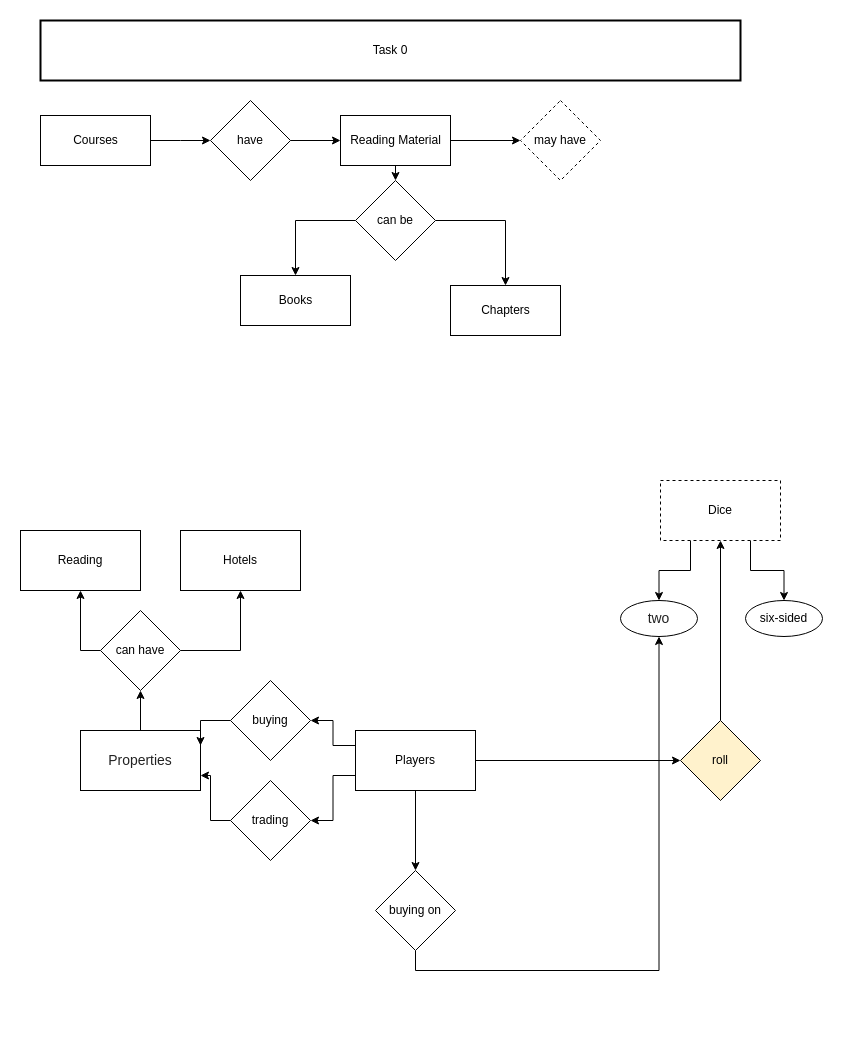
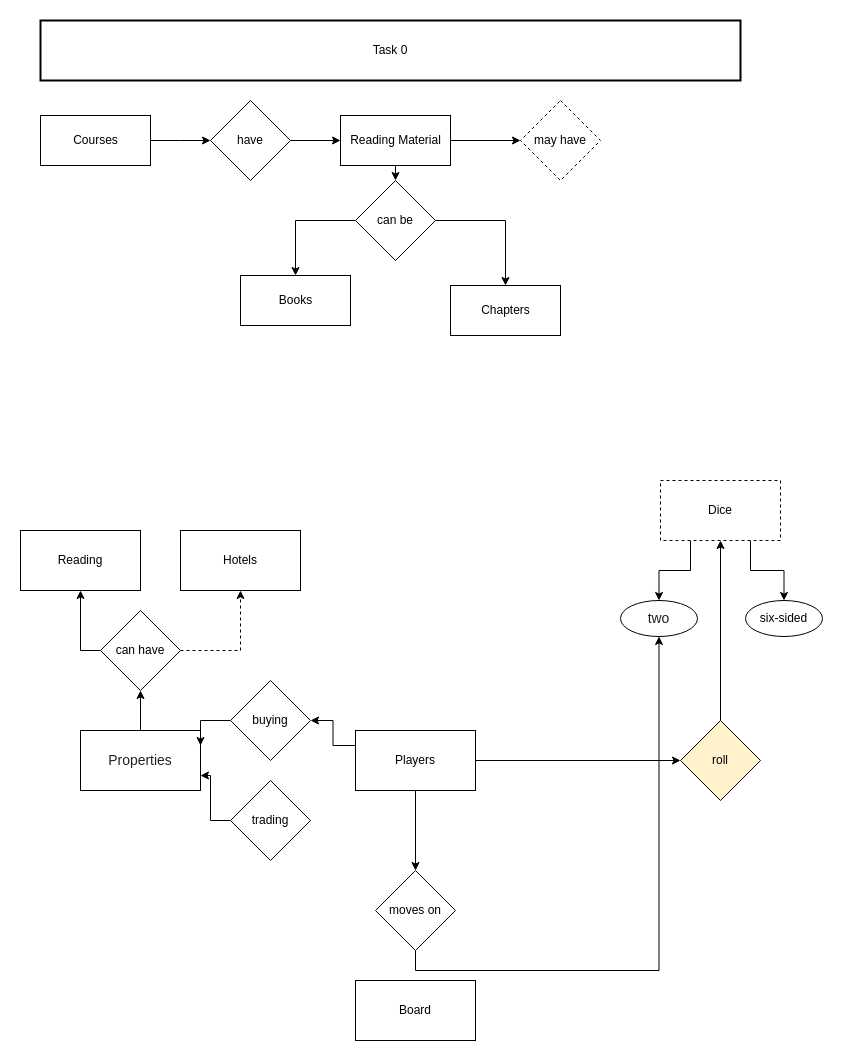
  <mxCell id="0" />
  <mxCell id="1" parent="0" />
  <mxCell id="2" value="Task 0" parent="1" style="rounded=0;whiteSpace=wrap;html=1;strokeWidth=2;" vertex="1"><mxGeometry as="geometry" y="20" x="40" height="60" width="700" /></mxCell>
  <mxCell id="3" value="" parent="1" style="group" vertex="1" connectable="0"><mxGeometry as="geometry" y="100" x="40" height="235" width="730" /></mxCell>
  <mxCell id="4" value="have " parent="3" style="rhombus;whiteSpace=wrap;html=1;" vertex="1"><mxGeometry as="geometry" x="170" height="80" width="80" /></mxCell>
  <mxCell id="5" value="may have " parent="3" style="rhombus;whiteSpace=wrap;html=1;dashed=1;" vertex="1"><mxGeometry as="geometry" x="480" height="80" width="80" /></mxCell>
  <mxCell id="6" value="" parent="3" style="group" vertex="1" connectable="0"><mxGeometry as="geometry" y="15" height="220" width="730" /></mxCell>
  <mxCell id="7" parent="6" edge="1" style="edgeStyle=orthogonalEdgeStyle;rounded=0;orthogonalLoop=1;jettySize=auto;html=1;exitX=1;exitY=0.5;exitDx=0;exitDy=0;" source="8"><mxGeometry as="geometry" relative="1"><mxPoint as="targetPoint" y="25" x="170" /></mxGeometry></mxCell>
  <mxCell id="8" value="Courses" parent="6" style="html=1;" vertex="1"><mxGeometry as="geometry" height="50" width="110" /></mxCell>
  <mxCell id="9" value="Reading Material" parent="6" style="html=1;" vertex="1"><mxGeometry as="geometry" x="300" height="50" width="110" /></mxCell>
  <mxCell id="10" value="Books" parent="6" style="html=1;" vertex="1"><mxGeometry x="200" y="160" as="geometry" height="50" width="110" /></mxCell>
  <mxCell id="11" value="Chapters" parent="6" style="html=1;" vertex="1"><mxGeometry as="geometry" y="170" x="410" height="50" width="110" /></mxCell>
  <mxCell id="12" parent="6" target="10" edge="1" style="edgeStyle=orthogonalEdgeStyle;rounded=0;orthogonalLoop=1;jettySize=auto;html=1;exitX=0;exitY=0.5;exitDx=0;exitDy=0;entryX=0.5;entryY=0;entryDx=0;entryDy=0;" source="14"><mxGeometry as="geometry" relative="1" /></mxCell>
  <mxCell id="13" parent="6" target="11" edge="1" style="edgeStyle=orthogonalEdgeStyle;rounded=0;orthogonalLoop=1;jettySize=auto;html=1;exitX=1;exitY=0.5;exitDx=0;exitDy=0;entryX=0.5;entryY=0;entryDx=0;entryDy=0;" source="14"><mxGeometry as="geometry" relative="1" /></mxCell>
  <mxCell id="14" value="can be" parent="6" style="rhombus;whiteSpace=wrap;html=1;" vertex="1"><mxGeometry as="geometry" y="65" x="315" height="80" width="80" /></mxCell>
  <mxCell id="15" parent="6" target="14" edge="1" style="edgeStyle=orthogonalEdgeStyle;rounded=0;orthogonalLoop=1;jettySize=auto;html=1;exitX=0.5;exitY=1;exitDx=0;exitDy=0;entryX=0.5;entryY=0;entryDx=0;entryDy=0;" source="9"><mxGeometry as="geometry" relative="1" /></mxCell>
  <mxCell id="16" parent="3" target="5" edge="1" style="edgeStyle=orthogonalEdgeStyle;rounded=0;orthogonalLoop=1;jettySize=auto;html=1;exitX=1;exitY=0.5;exitDx=0;exitDy=0;entryX=0;entryY=0.5;entryDx=0;entryDy=0;" source="9"><mxGeometry as="geometry" relative="1"><mxPoint as="targetPoint" y="10" x="450" /></mxGeometry></mxCell>
  <mxCell id="17" value="" parent="3" target="9" edge="1" style="edgeStyle=orthogonalEdgeStyle;rounded=0;orthogonalLoop=1;jettySize=auto;html=1;" source="4"><mxGeometry as="geometry" relative="1" /></mxCell>
  <mxCell id="18" parent="1" target="27" edge="1" style="edgeStyle=orthogonalEdgeStyle;rounded=0;orthogonalLoop=1;jettySize=auto;html=1;exitX=1;exitY=0.5;exitDx=0;exitDy=0;entryX=0;entryY=0.5;entryDx=0;entryDy=0;" source="22"><mxGeometry as="geometry" relative="1" /></mxCell>
  <mxCell id="19" parent="1" target="31" edge="1" style="edgeStyle=orthogonalEdgeStyle;rounded=0;orthogonalLoop=1;jettySize=auto;html=1;exitX=0.5;exitY=1;exitDx=0;exitDy=0;entryX=0.5;entryY=0;entryDx=0;entryDy=0;" source="22"><mxGeometry as="geometry" relative="1" /></mxCell>
- <mxCell id="20" parent="1" target="36" edge="1" style="edgeStyle=orthogonalEdgeStyle;rounded=0;orthogonalLoop=1;jettySize=auto;html=1;exitX=0;exitY=0.75;exitDx=0;exitDy=0;entryX=1;entryY=0.5;entryDx=0;entryDy=0;" source="22"><mxGeometry as="geometry" relative="1" /></mxCell>
  <mxCell id="21" parent="1" target="38" edge="1" style="edgeStyle=orthogonalEdgeStyle;rounded=0;orthogonalLoop=1;jettySize=auto;html=1;exitX=0;exitY=0.25;exitDx=0;exitDy=0;entryX=1;entryY=0.5;entryDx=0;entryDy=0;" source="22"><mxGeometry as="geometry" relative="1" /></mxCell>
  <mxCell id="22" value="Players" parent="1" style="rounded=0;whiteSpace=wrap;html=1;strokeWidth=1;" vertex="1"><mxGeometry as="geometry" y="730" x="355" height="60" width="120" /></mxCell>
  <mxCell id="23" parent="1" target="28" edge="1" style="edgeStyle=orthogonalEdgeStyle;rounded=0;orthogonalLoop=1;jettySize=auto;html=1;exitX=0.25;exitY=1;exitDx=0;exitDy=0;entryX=0.5;entryY=0;entryDx=0;entryDy=0;" source="25"><mxGeometry as="geometry" relative="1" /></mxCell>
  <mxCell id="24" parent="1" target="29" edge="1" style="edgeStyle=orthogonalEdgeStyle;rounded=0;orthogonalLoop=1;jettySize=auto;html=1;exitX=0.75;exitY=1;exitDx=0;exitDy=0;entryX=0.5;entryY=0;entryDx=0;entryDy=0;" source="25"><mxGeometry as="geometry" relative="1" /></mxCell>
  <mxCell id="25" value="Dice" parent="1" style="rounded=0;whiteSpace=wrap;html=1;strokeWidth=1;dashed=1;" vertex="1"><mxGeometry as="geometry" y="480" x="660" height="60" width="120" /></mxCell>
  <mxCell id="26" parent="1" target="25" edge="1" style="edgeStyle=orthogonalEdgeStyle;rounded=0;orthogonalLoop=1;jettySize=auto;html=1;exitX=0.5;exitY=0;exitDx=0;exitDy=0;entryX=0.5;entryY=1;entryDx=0;entryDy=0;" source="27"><mxGeometry as="geometry" relative="1" /></mxCell>
  <mxCell id="27" value="roll" parent="1" style="rhombus;whiteSpace=wrap;html=1;fillColor=#fff2cc;" vertex="1"><mxGeometry as="geometry" y="720" x="680" height="80" width="80" /></mxCell>
  <mxCell id="28" value="&lt;span style=&quot;display: inline ; float: none ; background-color: rgb(255 , 255 , 255) ; color: rgb(34 , 34 , 34) ; font-family: sans-serif ; font-size: 13.93px ; font-style: normal ; font-variant: normal ; font-weight: 400 ; letter-spacing: normal ; line-height: inherit ; text-align: left ; text-decoration: none ; text-indent: 0px ; text-transform: none ; white-space: normal ; word-spacing: 0px&quot;&gt;two&lt;/span&gt;" parent="1" style="ellipse;whiteSpace=wrap;html=1;strokeWidth=1;" vertex="1"><mxGeometry as="geometry" y="600" x="620" height="36" width="77" /></mxCell>
  <mxCell id="29" value="six-sided" parent="1" style="ellipse;whiteSpace=wrap;html=1;strokeWidth=1;" vertex="1"><mxGeometry as="geometry" y="600" x="745" height="36" width="77" /></mxCell>
  <mxCell id="30" parent="1" target="28" edge="1" style="edgeStyle=orthogonalEdgeStyle;rounded=0;orthogonalLoop=1;jettySize=auto;html=1;exitX=0.5;exitY=1;exitDx=0;exitDy=0;" source="31"><mxGeometry as="geometry" relative="1" /></mxCell>
- <mxCell id="31" value="buying on" parent="1" style="rhombus;whiteSpace=wrap;html=1;" vertex="1"><mxGeometry as="geometry" y="870" x="375" height="80" width="80" /></mxCell>
+ <mxCell id="31" value="moves on" parent="1" style="rhombus;whiteSpace=wrap;html=1;" vertex="1"><mxGeometry as="geometry" y="870" x="375" height="80" width="80" /></mxCell>
+ <mxCell id="32" value="Board" parent="1" style="rounded=0;whiteSpace=wrap;html=1;strokeWidth=1;" vertex="1"><mxGeometry as="geometry" y="980" x="355" height="60" width="120" /></mxCell>
  <mxCell id="33" parent="1" target="41" edge="1" style="edgeStyle=orthogonalEdgeStyle;rounded=0;orthogonalLoop=1;jettySize=auto;html=1;exitX=0.5;exitY=0;exitDx=0;exitDy=0;entryX=0.5;entryY=1;entryDx=0;entryDy=0;" source="34"><mxGeometry as="geometry" relative="1" /></mxCell>
  <mxCell id="34" value="&lt;span style=&quot;display: inline ; float: none ; background-color: rgb(255 , 255 , 255) ; color: rgb(34 , 34 , 34) ; font-family: sans-serif ; font-size: 13.93px ; font-style: normal ; font-variant: normal ; font-weight: 400 ; letter-spacing: normal ; line-height: inherit ; text-align: left ; text-decoration: none ; text-indent: 0px ; text-transform: none ; white-space: normal ; word-spacing: 0px&quot;&gt;Properties&lt;/span&gt;" parent="1" style="rounded=0;whiteSpace=wrap;html=1;strokeWidth=1;" vertex="1"><mxGeometry as="geometry" y="730" x="80" height="60" width="120" /></mxCell>
  <mxCell id="35" parent="1" target="34" edge="1" style="edgeStyle=orthogonalEdgeStyle;rounded=0;orthogonalLoop=1;jettySize=auto;html=1;exitX=0;exitY=0.5;exitDx=0;exitDy=0;entryX=1;entryY=0.75;entryDx=0;entryDy=0;" source="36"><mxGeometry as="geometry" relative="1" /></mxCell>
  <mxCell id="36" value="trading" parent="1" style="rhombus;whiteSpace=wrap;html=1;" vertex="1"><mxGeometry as="geometry" y="780" x="230" height="80" width="80" /></mxCell>
  <mxCell id="37" parent="1" target="34" edge="1" style="edgeStyle=orthogonalEdgeStyle;rounded=0;orthogonalLoop=1;jettySize=auto;html=1;exitX=0;exitY=0.5;exitDx=0;exitDy=0;entryX=1;entryY=0.25;entryDx=0;entryDy=0;" source="38"><mxGeometry as="geometry" relative="1" /></mxCell>
  <mxCell id="38" value="buying" parent="1" style="rhombus;whiteSpace=wrap;html=1;" vertex="1"><mxGeometry as="geometry" y="680" x="230" height="80" width="80" /></mxCell>
- <mxCell id="39" parent="1" target="43" edge="1" style="edgeStyle=orthogonalEdgeStyle;rounded=0;orthogonalLoop=1;jettySize=auto;html=1;exitX=1;exitY=0.5;exitDx=0;exitDy=0;entryX=0.5;entryY=1;entryDx=0;entryDy=0;" source="41"><mxGeometry as="geometry" relative="1" /></mxCell>
+ <mxCell id="39" parent="1" target="43" edge="1" style="edgeStyle=orthogonalEdgeStyle;rounded=0;orthogonalLoop=1;jettySize=auto;html=1;exitX=1;exitY=0.5;exitDx=0;exitDy=0;entryX=0.5;entryY=1;entryDx=0;entryDy=0;dashed=1;" source="41"><mxGeometry as="geometry" relative="1" /></mxCell>
  <mxCell id="40" parent="1" target="42" edge="1" style="edgeStyle=orthogonalEdgeStyle;rounded=0;orthogonalLoop=1;jettySize=auto;html=1;exitX=0;exitY=0.5;exitDx=0;exitDy=0;" source="41"><mxGeometry as="geometry" relative="1" /></mxCell>
  <mxCell id="41" value="can have" parent="1" style="rhombus;whiteSpace=wrap;html=1;" vertex="1"><mxGeometry as="geometry" y="610" x="100" height="80" width="80" /></mxCell>
  <mxCell id="42" value="Reading" parent="1" style="rounded=0;whiteSpace=wrap;html=1;strokeWidth=1;" vertex="1"><mxGeometry as="geometry" y="530" height="60" width="120" x="20" /></mxCell>
  <mxCell id="43" value="Hotels" parent="1" style="rounded=0;whiteSpace=wrap;html=1;strokeWidth=1;" vertex="1"><mxGeometry as="geometry" y="530" x="180" height="60" width="120" /></mxCell>
